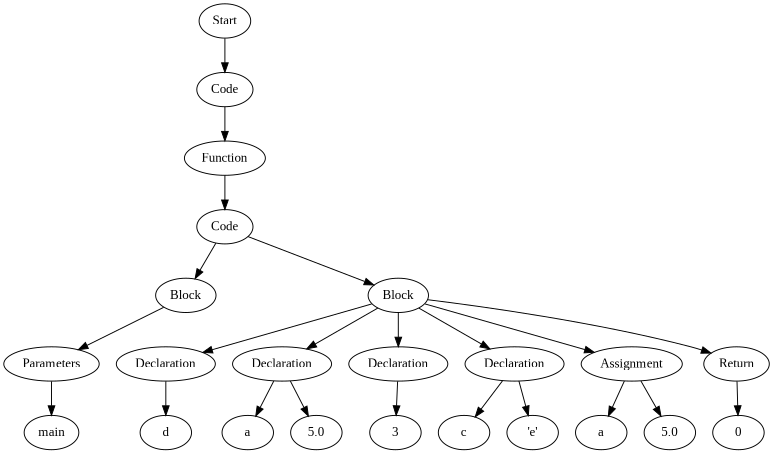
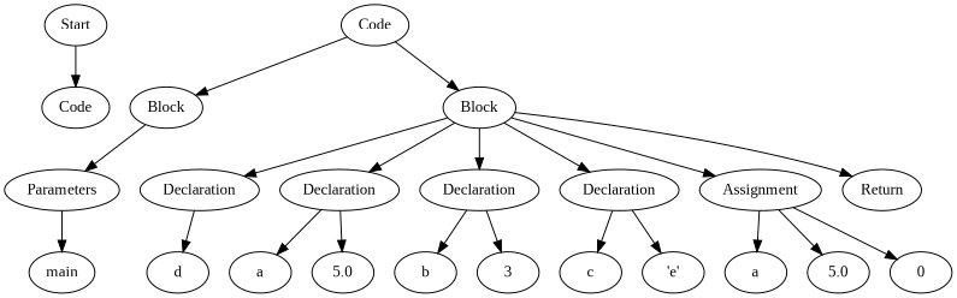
  digraph {
    fontname="Liberation Serif"
    node [fontname="Liberation Serif"]
    edge [fontname="Liberation Serif"]
    n1 [label=Start]
    n2 [label=Code]
-   n3 [label=Function]
    n4 [label=Code]
    n5 [label=main]
    n6 [label=Block]
    n7 [label=Block]
    n8 [label=Parameters]
    n9 [label=Declaration]
    n10 [label=Declaration]
    n11 [label=Declaration]
    n12 [label=Declaration]
    n13 [label=Assignment]
    n14 [label=Return]
    n15 [label=d]
    n16 [label=a]
    n17 [label=5.0]
+   n18 [label=b]
    n19 [label=3]
    n20 [label=c]
    n21 [label="'e'"]
    n22 [label=a]
    n23 [label=5.0]
    n24 [label=0]
    n1 -> n2
-   n2 -> n3
-   n3 -> n4
    n4 -> n6
    n4 -> n7
    n6 -> n8
    n7 -> n9
    n7 -> n10
    n7 -> n11
    n7 -> n12
    n7 -> n13
    n7 -> n14
    n8 -> n5
    n9 -> n15
    n10 -> n16
    n10 -> n17
+   n11 -> n18
    n11 -> n19
    n12 -> n20
    n12 -> n21
    n13 -> n22
    n13 -> n23
-   n14 -> n24
+   n13 -> n24
  }
